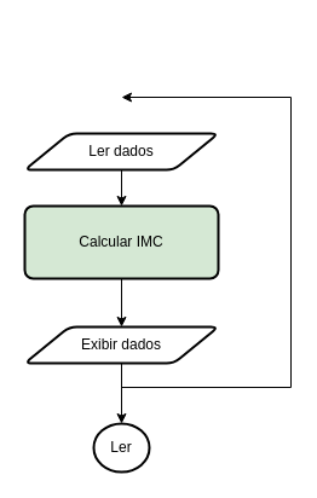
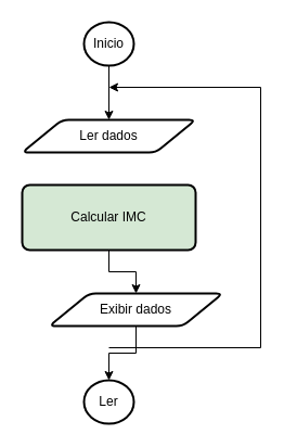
  <mxCell id="0" />
  <mxCell id="1" parent="0" />
- <mxCell id="4" style="edgeStyle=orthogonalEdgeStyle;rounded=0;orthogonalLoop=1;jettySize=auto;html=1;exitX=0.5;exitY=1;exitDx=0;exitDy=0;entryX=0.5;entryY=0;entryDx=0;entryDy=0;" edge="1" parent="1" source="5" target="7"><mxGeometry relative="1" as="geometry" /></mxCell>
+ <mxCell id="2" style="edgeStyle=orthogonalEdgeStyle;rounded=0;orthogonalLoop=1;jettySize=auto;html=1;exitX=0.5;exitY=1;exitDx=0;exitDy=0;exitPerimeter=0;entryX=0.5;entryY=0;entryDx=0;entryDy=0;" edge="1" parent="1" source="3" target="5"><mxGeometry relative="1" as="geometry" /></mxCell>
+ <mxCell id="3" value="Inicio" style="strokeWidth=2;html=1;shape=mxgraph.flowchart.start_2;whiteSpace=wrap;" vertex="1" parent="1"><mxGeometry x="77" y="20" width="46" height="40" as="geometry" /></mxCell>
  <mxCell id="5" value="Ler dados" style="shape=parallelogram;html=1;strokeWidth=2;perimeter=parallelogramPerimeter;whiteSpace=wrap;rounded=1;arcSize=12;size=0.23;" vertex="1" parent="1"><mxGeometry x="20" y="110" width="160" height="30" as="geometry" /></mxCell>
  <mxCell id="6" style="edgeStyle=orthogonalEdgeStyle;rounded=0;orthogonalLoop=1;jettySize=auto;html=1;exitX=0.5;exitY=1;exitDx=0;exitDy=0;entryX=0.5;entryY=0;entryDx=0;entryDy=0;" edge="1" parent="1" source="7" target="9"><mxGeometry relative="1" as="geometry" /></mxCell>
  <mxCell id="7" value="Calcular IMC" style="rounded=1;whiteSpace=wrap;html=1;absoluteArcSize=1;arcSize=14;strokeWidth=2;fillColor=#d5e8d4;" vertex="1" parent="1"><mxGeometry x="20" y="170" width="160" height="60" as="geometry" /></mxCell>
  <mxCell id="8" style="edgeStyle=orthogonalEdgeStyle;rounded=0;orthogonalLoop=1;jettySize=auto;html=1;entryX=0.5;entryY=0;entryDx=0;entryDy=0;entryPerimeter=0;" edge="1" parent="1" source="9" target="11"><mxGeometry relative="1" as="geometry" /></mxCell>
- <mxCell id="9" value="Exibir dados" style="shape=parallelogram;html=1;strokeWidth=2;perimeter=parallelogramPerimeter;whiteSpace=wrap;rounded=1;arcSize=12;size=0.23;" vertex="1" parent="1"><mxGeometry x="20" y="270" width="160" height="30" as="geometry" /></mxCell>
+ <mxCell id="9" value="Exibir dados" style="shape=parallelogram;html=1;strokeWidth=2;perimeter=parallelogramPerimeter;whiteSpace=wrap;rounded=1;arcSize=12;size=0.23;" vertex="1" parent="1"><mxGeometry x="45" y="270" width="160" height="30" as="geometry" /></mxCell>
  <mxCell id="10" style="edgeStyle=orthogonalEdgeStyle;rounded=0;orthogonalLoop=1;jettySize=auto;html=1;" edge="1" parent="1"><mxGeometry relative="1" as="geometry"><mxPoint x="100" y="320" as="sourcePoint" /><mxPoint x="100" y="80" as="targetPoint" /><Array as="points"><mxPoint x="240" y="320" /><mxPoint x="240" y="80" /></Array></mxGeometry></mxCell>
  <mxCell id="11" value="Ler" style="strokeWidth=2;html=1;shape=mxgraph.flowchart.start_2;whiteSpace=wrap;" vertex="1" parent="1"><mxGeometry x="77" y="350" width="46" height="40" as="geometry" /></mxCell>
